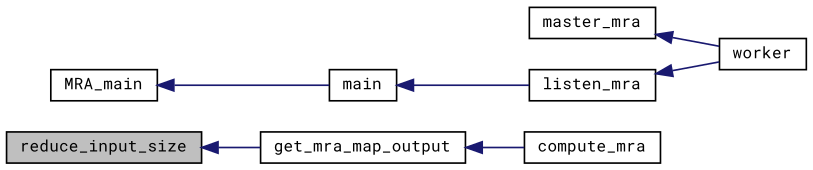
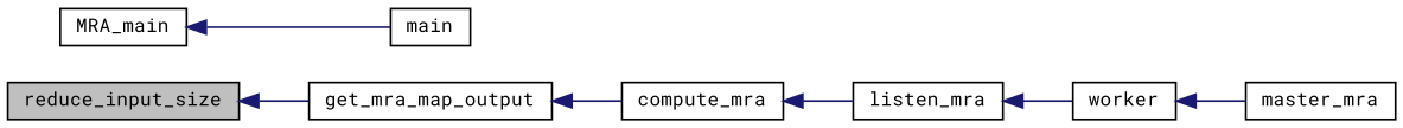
  digraph {
    fontname="Roboto Mono"
    rankdir=LR
    node [color=black fillcolor=white fontname="Roboto Mono" fontsize=10 shape=record style=filled]
    edge [color=midnightblue dir=back fontname="Roboto Mono" fontsize=10 labelfontname=FreeSans labelfontsize=10 style=solid]
    n1 [fillcolor=grey75 fontcolor=black height=0.2 label=reduce_input_size width=0.4]
    n2 [height=0.2 label=get_mra_map_output width=0.4]
    n3 [height=0.2 label=compute_mra width=0.4]
    n4 [height=0.2 label=listen_mra width=0.4]
    n5 [height=0.2 label=worker width=0.4]
    n6 [height=0.2 label=master_mra width=0.4]
    n7 [height=0.2 label=MRA_main width=0.4]
    n8 [height=0.2 label=main width=0.4]
    n1 -> n2
    n2 -> n3
-   n8 -> n4
+   n3 -> n4
    n4 -> n5
-   n6 -> n5
+   n5 -> n6
    n7 -> n8
  }
